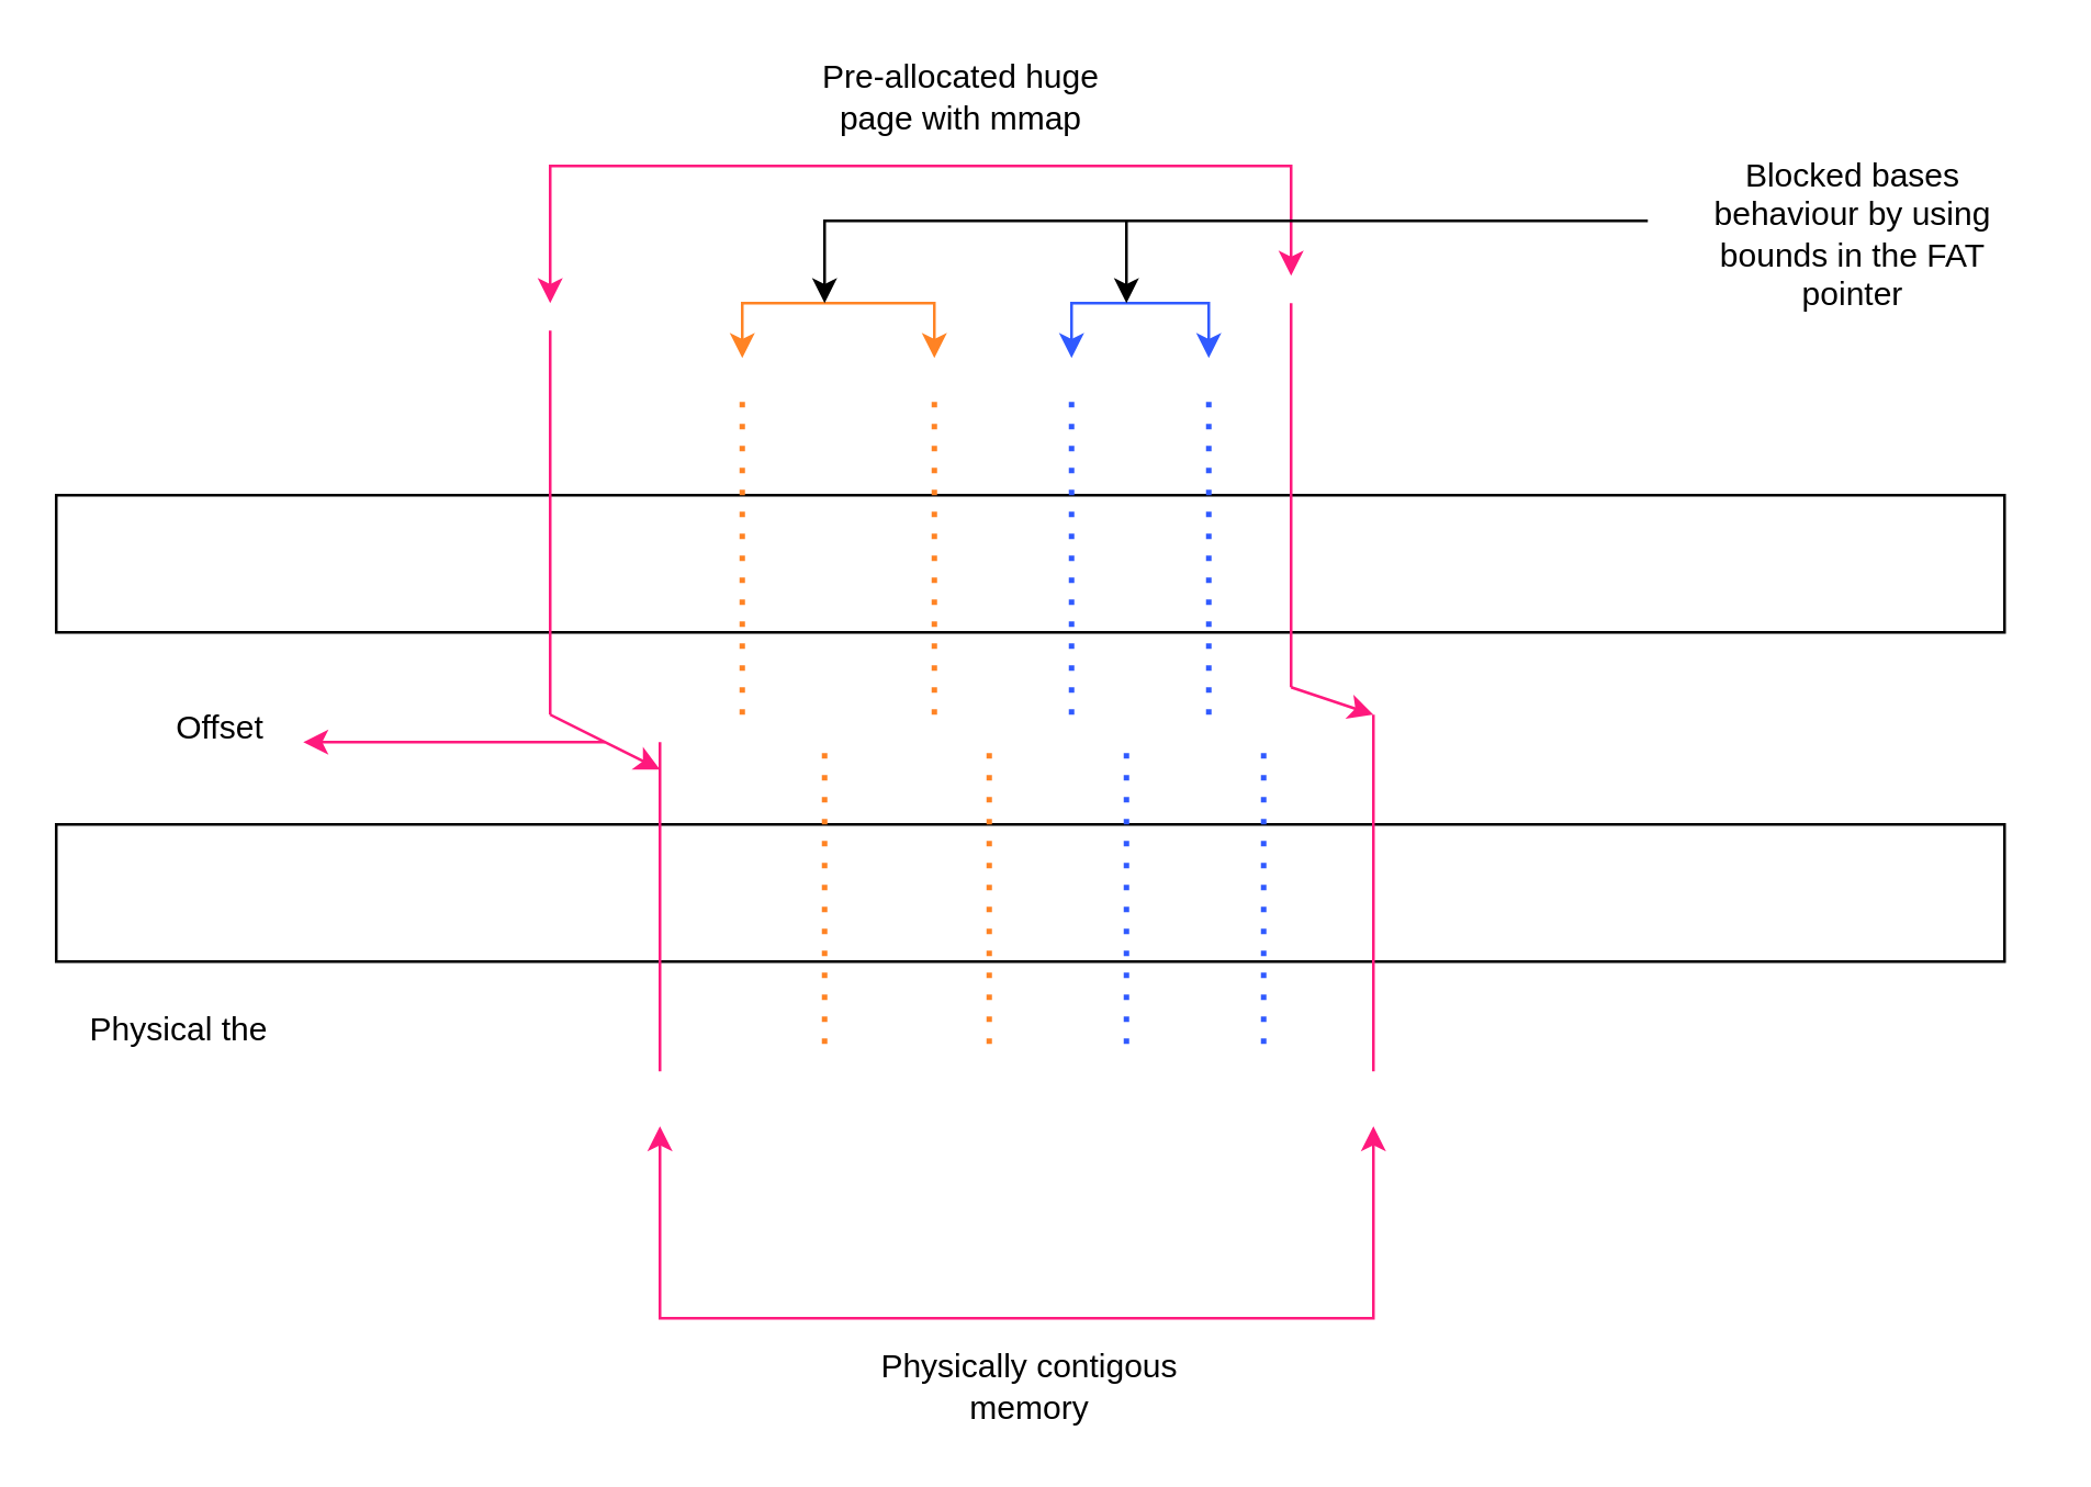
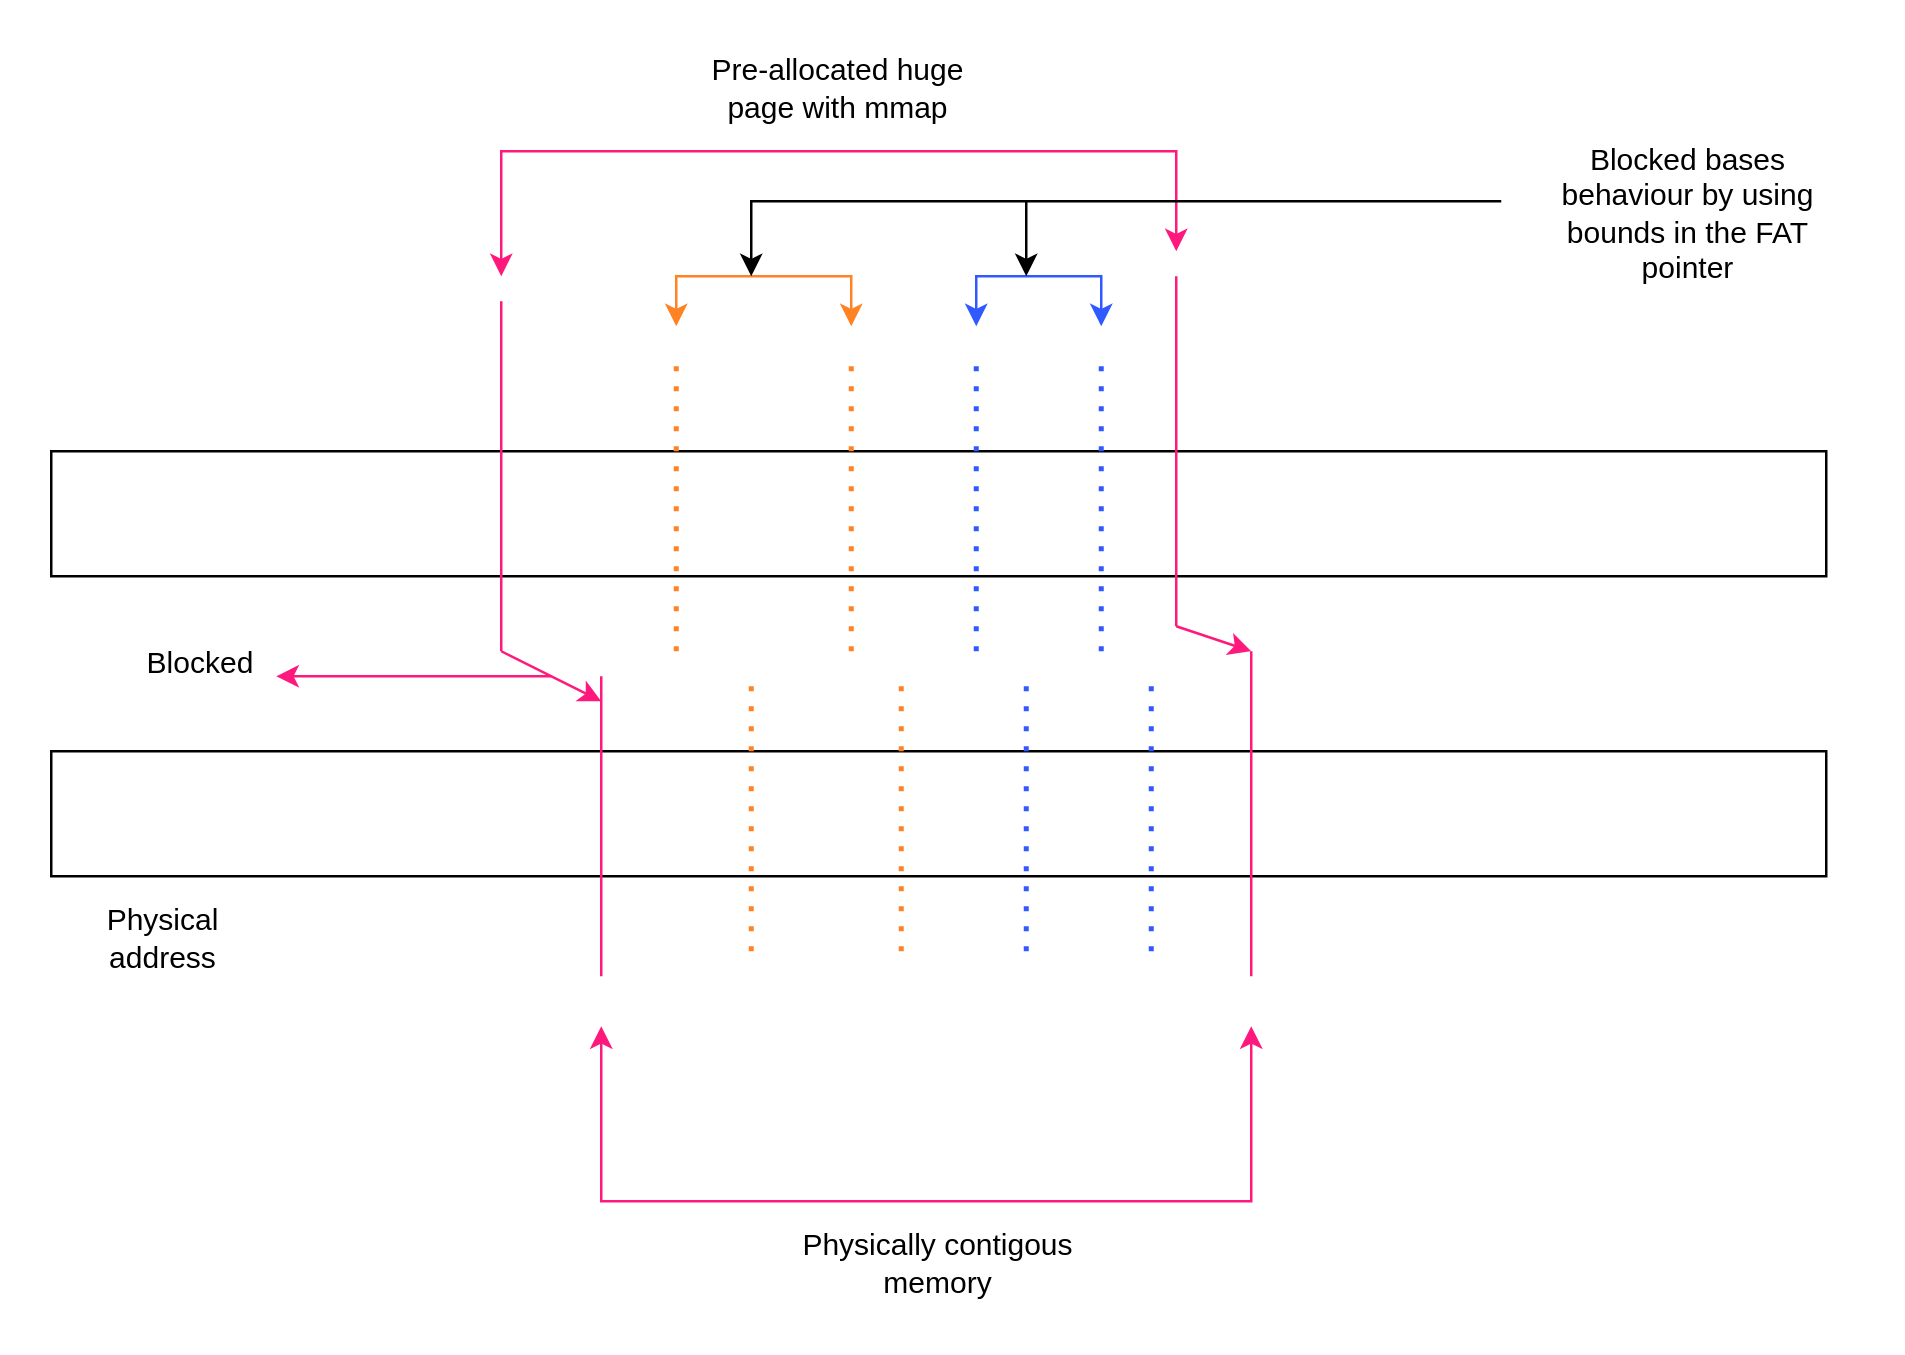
  <mxCell id="0" />
  <mxCell id="1" parent="0" />
  <mxCell id="2" value="" style="rounded=0;whiteSpace=wrap;html=1;" parent="1" vertex="1"><mxGeometry x="20" y="180" width="710" height="50" as="geometry" /></mxCell>
  <mxCell id="3" value="" style="rounded=0;whiteSpace=wrap;html=1;" parent="1" vertex="1"><mxGeometry x="20" y="300" width="710" height="50" as="geometry" /></mxCell>
  <mxCell id="4" value="" style="endArrow=none;html=1;rounded=0;strokeColor=#FF197D;" parent="1" edge="1"><mxGeometry width="50" height="50" relative="1" as="geometry"><mxPoint x="200" y="260" as="sourcePoint" /><mxPoint x="200" y="120" as="targetPoint" /></mxGeometry></mxCell>
  <mxCell id="5" value="" style="endArrow=none;html=1;rounded=0;strokeColor=#FF197D;" parent="1" edge="1"><mxGeometry width="50" height="50" relative="1" as="geometry"><mxPoint x="470" y="250" as="sourcePoint" /><mxPoint x="470" y="110" as="targetPoint" /></mxGeometry></mxCell>
  <mxCell id="6" value="" style="endArrow=none;html=1;rounded=0;strokeColor=#FF197D;" parent="1" edge="1"><mxGeometry width="50" height="50" relative="1" as="geometry"><mxPoint x="240" y="390" as="sourcePoint" /><mxPoint x="240" y="270" as="targetPoint" /></mxGeometry></mxCell>
  <mxCell id="7" value="" style="endArrow=none;html=1;rounded=0;strokeColor=#FF197D;" parent="1" edge="1"><mxGeometry width="50" height="50" relative="1" as="geometry"><mxPoint x="500" y="390" as="sourcePoint" /><mxPoint x="500" y="260" as="targetPoint" /></mxGeometry></mxCell>
  <mxCell id="8" value="" style="endArrow=none;dashed=1;html=1;dashPattern=1 3;strokeWidth=2;rounded=0;strokeColor=#FF8324;" parent="1" edge="1"><mxGeometry width="50" height="50" relative="1" as="geometry"><mxPoint x="270" y="260" as="sourcePoint" /><mxPoint x="270" y="140" as="targetPoint" /></mxGeometry></mxCell>
  <mxCell id="9" value="" style="endArrow=none;dashed=1;html=1;dashPattern=1 3;strokeWidth=2;rounded=0;strokeColor=#FF8324;" parent="1" edge="1"><mxGeometry width="50" height="50" relative="1" as="geometry"><mxPoint x="340" y="260" as="sourcePoint" /><mxPoint x="340" y="140" as="targetPoint" /></mxGeometry></mxCell>
  <mxCell id="10" value="" style="endArrow=none;dashed=1;html=1;dashPattern=1 3;strokeWidth=2;rounded=0;strokeColor=#305AFF;" parent="1" edge="1"><mxGeometry width="50" height="50" relative="1" as="geometry"><mxPoint x="390" y="260" as="sourcePoint" /><mxPoint x="390" y="140" as="targetPoint" /></mxGeometry></mxCell>
  <mxCell id="11" value="" style="endArrow=none;dashed=1;html=1;dashPattern=1 3;strokeWidth=2;rounded=0;strokeColor=#305AFF;" parent="1" edge="1"><mxGeometry width="50" height="50" relative="1" as="geometry"><mxPoint x="440" y="260" as="sourcePoint" /><mxPoint x="440" y="140" as="targetPoint" /></mxGeometry></mxCell>
  <mxCell id="12" value="" style="endArrow=none;dashed=1;html=1;dashPattern=1 3;strokeWidth=2;rounded=0;strokeColor=#FF8324;" parent="1" edge="1"><mxGeometry width="50" height="50" relative="1" as="geometry"><mxPoint x="300" y="380" as="sourcePoint" /><mxPoint x="300" y="270" as="targetPoint" /><Array as="points"><mxPoint x="300" y="340" /></Array></mxGeometry></mxCell>
  <mxCell id="13" value="" style="endArrow=none;dashed=1;html=1;dashPattern=1 3;strokeWidth=2;rounded=0;strokeColor=#FF8324;" parent="1" edge="1"><mxGeometry width="50" height="50" relative="1" as="geometry"><mxPoint x="360" y="380" as="sourcePoint" /><mxPoint x="360" y="270" as="targetPoint" /></mxGeometry></mxCell>
  <mxCell id="14" value="" style="endArrow=none;dashed=1;html=1;dashPattern=1 3;strokeWidth=2;rounded=0;strokeColor=#305AFF;" parent="1" edge="1"><mxGeometry width="50" height="50" relative="1" as="geometry"><mxPoint x="410" y="380" as="sourcePoint" /><mxPoint x="410" y="270" as="targetPoint" /></mxGeometry></mxCell>
  <mxCell id="15" value="" style="endArrow=none;dashed=1;html=1;dashPattern=1 3;strokeWidth=2;rounded=0;strokeColor=#305AFF;" parent="1" edge="1"><mxGeometry width="50" height="50" relative="1" as="geometry"><mxPoint x="460" y="380" as="sourcePoint" /><mxPoint x="460" y="270" as="targetPoint" /></mxGeometry></mxCell>
- <mxCell id="16" value="Physical the" style="text;html=1;align=center;verticalAlign=middle;whiteSpace=wrap;rounded=0;" parent="1" vertex="1"><mxGeometry x="20" y="360" width="90" height="30" as="geometry" /></mxCell>
+ <mxCell id="16" value="Physical address" style="text;html=1;align=center;verticalAlign=middle;whiteSpace=wrap;rounded=0;" parent="1" vertex="1"><mxGeometry x="20" y="360" width="90" height="30" as="geometry" /></mxCell>
  <mxCell id="17" value="" style="endArrow=classic;startArrow=classic;html=1;rounded=0;strokeColor=#FF197D;" parent="1" edge="1"><mxGeometry width="50" height="50" relative="1" as="geometry"><mxPoint x="200" y="110" as="sourcePoint" /><mxPoint x="470" y="100" as="targetPoint" /><Array as="points"><mxPoint x="200" y="60" /><mxPoint x="350" y="60" /><mxPoint x="470" y="60" /></Array></mxGeometry></mxCell>
- <mxCell id="18" value="Pre-allocated huge page with mmap" style="text;html=1;align=center;verticalAlign=middle;whiteSpace=wrap;rounded=0;" parent="1" vertex="1"><mxGeometry x="285" y="20" width="130" height="30" as="geometry" /></mxCell>
+ <mxCell id="18" value="Pre-allocated huge page with mmap" style="text;html=1;align=center;verticalAlign=middle;whiteSpace=wrap;rounded=0;" parent="1" vertex="1"><mxGeometry x="270" y="20" width="130" height="30" as="geometry" /></mxCell>
  <mxCell id="19" value="" style="endArrow=classic;startArrow=classic;html=1;rounded=0;strokeColor=#FF8324;" parent="1" edge="1"><mxGeometry width="50" height="50" relative="1" as="geometry"><mxPoint x="270" y="130" as="sourcePoint" /><mxPoint x="340" y="130" as="targetPoint" /><Array as="points"><mxPoint x="270" y="110" /><mxPoint x="340" y="110" /></Array></mxGeometry></mxCell>
  <mxCell id="20" value="" style="endArrow=classic;startArrow=classic;html=1;rounded=0;strokeColor=#305AFF;" parent="1" edge="1"><mxGeometry width="50" height="50" relative="1" as="geometry"><mxPoint x="390" y="130" as="sourcePoint" /><mxPoint x="440" y="130" as="targetPoint" /><Array as="points"><mxPoint x="390" y="110" /><mxPoint x="440" y="110" /></Array></mxGeometry></mxCell>
  <mxCell id="21" value="" style="endArrow=classic;startArrow=classic;html=1;rounded=0;strokeColor=#FF197D;" parent="1" edge="1"><mxGeometry width="50" height="50" relative="1" as="geometry"><mxPoint x="240" y="410" as="sourcePoint" /><mxPoint x="500" y="410" as="targetPoint" /><Array as="points"><mxPoint x="240" y="480" /><mxPoint x="410" y="480" /><mxPoint x="500" y="480" /></Array></mxGeometry></mxCell>
  <mxCell id="22" value="Physically contigous memory" style="text;html=1;align=center;verticalAlign=middle;whiteSpace=wrap;rounded=0;" parent="1" vertex="1"><mxGeometry x="310" y="490" width="130" height="30" as="geometry" /></mxCell>
  <mxCell id="23" value="" style="endArrow=classic;html=1;rounded=0;" parent="1" edge="1"><mxGeometry width="50" height="50" relative="1" as="geometry"><mxPoint x="600" y="80" as="sourcePoint" /><mxPoint x="300" y="110" as="targetPoint" /><Array as="points"><mxPoint x="300" y="80" /></Array></mxGeometry></mxCell>
  <mxCell id="24" value="" style="endArrow=classic;html=1;rounded=0;" parent="1" edge="1"><mxGeometry width="50" height="50" relative="1" as="geometry"><mxPoint x="410" y="80" as="sourcePoint" /><mxPoint x="410" y="110" as="targetPoint" /></mxGeometry></mxCell>
  <mxCell id="25" value="Blocked bases behaviour by using bounds in the FAT pointer" style="text;html=1;align=center;verticalAlign=middle;whiteSpace=wrap;rounded=0;" parent="1" vertex="1"><mxGeometry x="610" y="70" width="130" height="30" as="geometry" /></mxCell>
  <mxCell id="26" value="" style="endArrow=classic;html=1;rounded=0;strokeColor=#FF197D;" parent="1" edge="1"><mxGeometry width="50" height="50" relative="1" as="geometry"><mxPoint x="200" y="260" as="sourcePoint" /><mxPoint x="240" y="280" as="targetPoint" /></mxGeometry></mxCell>
  <mxCell id="27" value="" style="endArrow=classic;html=1;rounded=0;strokeColor=#FF197D;" parent="1" edge="1"><mxGeometry width="50" height="50" relative="1" as="geometry"><mxPoint x="470" y="250" as="sourcePoint" /><mxPoint x="500" y="260" as="targetPoint" /></mxGeometry></mxCell>
  <mxCell id="28" value="" style="endArrow=classic;html=1;rounded=0;strokeColor=#FF197D;" parent="1" edge="1"><mxGeometry width="50" height="50" relative="1" as="geometry"><mxPoint x="220" y="270" as="sourcePoint" /><mxPoint x="110" y="270" as="targetPoint" /></mxGeometry></mxCell>
- <mxCell id="29" value="Offset" style="text;html=1;align=center;verticalAlign=middle;whiteSpace=wrap;rounded=0;" parent="1" vertex="1"><mxGeometry x="50" y="250" width="60" height="30" as="geometry" /></mxCell>
+ <mxCell id="29" value="Blocked" style="text;html=1;align=center;verticalAlign=middle;whiteSpace=wrap;rounded=0;" parent="1" vertex="1"><mxGeometry x="50" y="250" width="60" height="30" as="geometry" /></mxCell>
